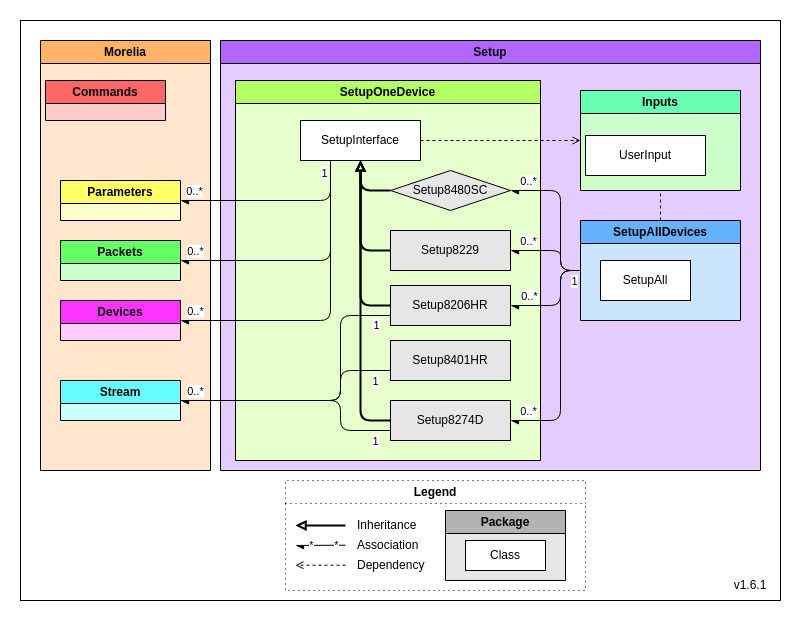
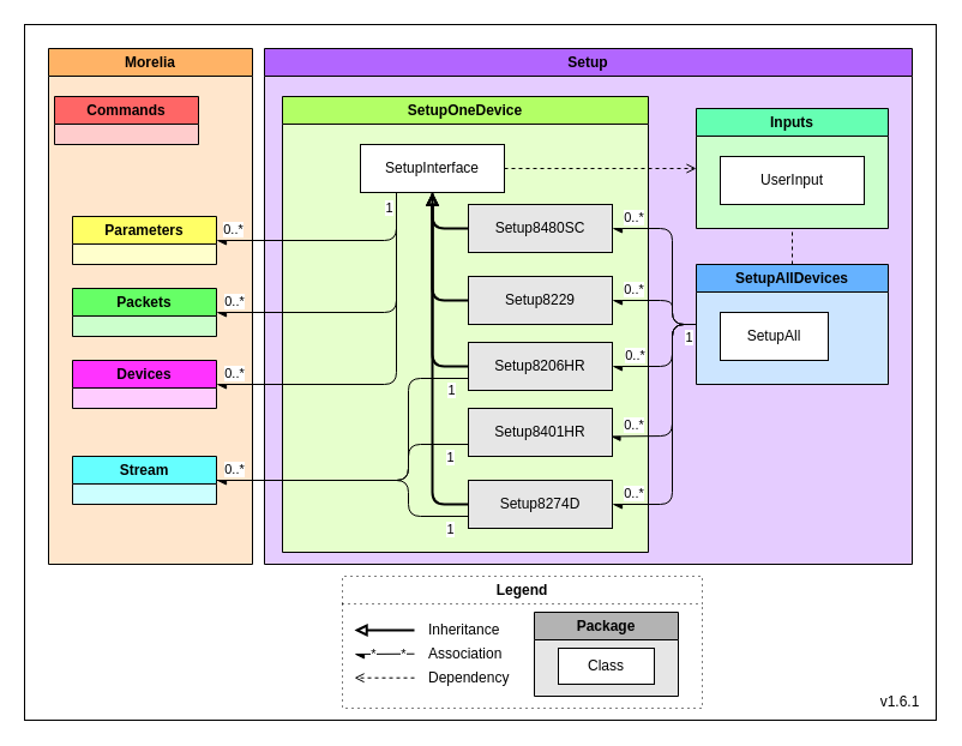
  <mxCell id="0" />
  <mxCell id="1" parent="0" />
  <mxCell id="2" value="" style="rounded=0;whiteSpace=wrap;html=1;" parent="1" vertex="1"><mxGeometry x="20" y="20" width="760" height="580" as="geometry" /></mxCell>
  <mxCell id="3" value="Morelia" style="swimlane;whiteSpace=wrap;html=1;fillColor=#FFB366;swimlaneFillColor=#FFE6CC;" parent="1" vertex="1"><mxGeometry x="40" y="40" width="170" height="430" as="geometry"><mxRectangle x="100" y="250" width="80" height="30" as="alternateBounds" /></mxGeometry></mxCell>
  <mxCell id="4" value="Devices" style="swimlane;whiteSpace=wrap;html=1;fillColor=#FF33FF;swimlaneFillColor=#FFCCFF;" parent="3" vertex="1"><mxGeometry x="20" y="260" width="120" height="40" as="geometry"><mxRectangle x="20" y="100" width="90" height="30" as="alternateBounds" /></mxGeometry></mxCell>
  <mxCell id="5" value="Packets" style="swimlane;whiteSpace=wrap;html=1;fillColor=#66FF66;swimlaneFillColor=#CCFFCC;" parent="3" vertex="1"><mxGeometry x="20" y="200" width="120" height="40" as="geometry"><mxRectangle x="20" y="160" width="90" height="30" as="alternateBounds" /></mxGeometry></mxCell>
  <mxCell id="6" value="Stream" style="swimlane;whiteSpace=wrap;html=1;fillColor=#66FFFF;swimlaneFillColor=#CCFFFF;gradientColor=none;" parent="3" vertex="1"><mxGeometry x="20" y="340" width="120" height="40" as="geometry"><mxRectangle x="20" y="160" width="90" height="30" as="alternateBounds" /></mxGeometry></mxCell>
  <mxCell id="7" value="Commands" style="swimlane;whiteSpace=wrap;html=1;fillColor=#FF6666;swimlaneFillColor=#FFCCCC;" parent="3" vertex="1"><mxGeometry x="5" y="40" width="120" height="40" as="geometry"><mxRectangle x="20" y="160" width="90" height="30" as="alternateBounds" /></mxGeometry></mxCell>
  <mxCell id="8" value="Parameters" style="swimlane;whiteSpace=wrap;html=1;fillColor=#FFFF66;swimlaneFillColor=#FFFFCC;" parent="3" vertex="1"><mxGeometry x="20" y="140" width="120" height="40" as="geometry"><mxRectangle x="20" y="40" width="110" height="30" as="alternateBounds" /></mxGeometry></mxCell>
  <mxCell id="9" value="&lt;b&gt;Legend&lt;/b&gt;" style="swimlane;whiteSpace=wrap;html=1;gradientColor=none;dashed=1;dashPattern=1 4;fontStyle=0" parent="1" vertex="1"><mxGeometry x="285" y="480" width="300" height="110" as="geometry" /></mxCell>
  <mxCell id="10" value="Inheritance" style="text;html=1;strokeColor=none;fillColor=none;align=left;verticalAlign=middle;whiteSpace=wrap;rounded=0;fontStyle=0" parent="9" vertex="1"><mxGeometry x="70" y="35" width="80" height="20" as="geometry" /></mxCell>
  <mxCell id="11" value="" style="endArrow=block;html=1;endFill=0;strokeWidth=2;fontStyle=0" parent="9" edge="1"><mxGeometry width="50" height="50" relative="1" as="geometry"><mxPoint x="60" y="45" as="sourcePoint" /><mxPoint x="10" y="45" as="targetPoint" /></mxGeometry></mxCell>
  <mxCell id="12" value="Association" style="text;html=1;strokeColor=none;fillColor=none;align=left;verticalAlign=middle;whiteSpace=wrap;rounded=0;fontStyle=0" parent="9" vertex="1"><mxGeometry x="70" y="55" width="80" height="20" as="geometry" /></mxCell>
  <mxCell id="13" value="Package" style="swimlane;whiteSpace=wrap;html=1;fillColor=#B3B3B3;swimlaneFillColor=#E6E6E6;" parent="9" vertex="1"><mxGeometry x="160" y="30" width="120" height="70" as="geometry" /></mxCell>
  <mxCell id="14" value="Class" style="rounded=0;whiteSpace=wrap;html=1;" parent="13" vertex="1"><mxGeometry x="20" y="30" width="80" height="30" as="geometry" /></mxCell>
  <mxCell id="15" value="" style="endArrow=open;html=1;endFill=0;dashed=1;fontStyle=0" parent="9" edge="1"><mxGeometry width="50" height="50" relative="1" as="geometry"><mxPoint x="60" y="84.71" as="sourcePoint" /><mxPoint x="10" y="84.71" as="targetPoint" /></mxGeometry></mxCell>
  <mxCell id="16" value="Dependency" style="text;html=1;strokeColor=none;fillColor=none;align=left;verticalAlign=middle;whiteSpace=wrap;rounded=0;fontStyle=0" parent="9" vertex="1"><mxGeometry x="70" y="75" width="80" height="20" as="geometry" /></mxCell>
  <mxCell id="17" value="" style="endArrow=async;html=1;endFill=1;fontStyle=0" parent="9" edge="1"><mxGeometry width="50" height="50" relative="1" as="geometry"><mxPoint x="60" y="64.71" as="sourcePoint" /><mxPoint x="10" y="64.96" as="targetPoint" /></mxGeometry></mxCell>
  <mxCell id="18" value="*" style="edgeLabel;html=1;align=center;verticalAlign=middle;resizable=0;points=[];fontStyle=0" parent="17" vertex="1" connectable="0"><mxGeometry x="0.627" relative="1" as="geometry"><mxPoint x="6" as="offset" /></mxGeometry></mxCell>
  <mxCell id="19" value="*&lt;br&gt;" style="edgeLabel;html=1;align=center;verticalAlign=middle;resizable=0;points=[];fontStyle=0" parent="17" vertex="1" connectable="0"><mxGeometry x="-0.706" relative="1" as="geometry"><mxPoint x="-3" as="offset" /></mxGeometry></mxCell>
  <mxCell id="20" value="v1.6.1" style="text;html=1;strokeColor=none;fillColor=none;align=center;verticalAlign=middle;whiteSpace=wrap;rounded=0;fontStyle=0" parent="1" vertex="1"><mxGeometry x="720" y="570" width="60" height="30" as="geometry" /></mxCell>
  <mxCell id="21" value="Setup" style="swimlane;whiteSpace=wrap;html=1;fillColor=#B266FF;swimlaneFillColor=#E5CCFF;" parent="1" vertex="1"><mxGeometry x="220" y="40" width="540" height="430" as="geometry" /></mxCell>
  <mxCell id="22" value="SetupOneDevice" style="swimlane;whiteSpace=wrap;html=1;fillColor=#B3FF66;swimlaneFillColor=#E6FFCC;" parent="21" vertex="1"><mxGeometry x="15" y="40" width="305" height="380" as="geometry" /></mxCell>
  <mxCell id="23" value="Setup8401HR" style="rounded=0;whiteSpace=wrap;html=1;fontStyle=0;fillColor=#E6E6E6;" parent="22" vertex="1"><mxGeometry x="155" y="260" width="120" height="40" as="geometry" /></mxCell>
- <mxCell id="24" value="&lt;span&gt;Setup8480SC&lt;/span&gt;" style="rhombus;whiteSpace=wrap;html=1;fontStyle=0;fillColor=#E6E6E6;" parent="22" vertex="1"><mxGeometry x="155" y="90" width="120" height="40" as="geometry" /></mxCell>
+ <mxCell id="24" value="&lt;span&gt;Setup8480SC&lt;/span&gt;" style="rounded=0;whiteSpace=wrap;html=1;fontStyle=0;fillColor=#E6E6E6;" parent="22" vertex="1"><mxGeometry x="155" y="90" width="120" height="40" as="geometry" /></mxCell>
  <mxCell id="25" value="SetupInterface" style="rounded=0;whiteSpace=wrap;html=1;fontStyle=0" parent="22" vertex="1"><mxGeometry x="65" y="40" width="120" height="40" as="geometry" /></mxCell>
  <mxCell id="26" value="Setup8229" style="rounded=0;whiteSpace=wrap;html=1;fontStyle=0;fillColor=#E6E6E6;" parent="22" vertex="1"><mxGeometry x="155" y="150" width="120" height="40" as="geometry" /></mxCell>
  <mxCell id="27" value="Setup8206HR" style="rounded=0;whiteSpace=wrap;html=1;fontStyle=0;fillColor=#E6E6E6;" parent="22" vertex="1"><mxGeometry x="155" y="205" width="120" height="40" as="geometry" /></mxCell>
  <mxCell id="28" value="Setup8274D" style="rounded=0;whiteSpace=wrap;html=1;fontStyle=0;fillColor=#E6E6E6;" parent="22" vertex="1"><mxGeometry x="155" y="320" width="120" height="40" as="geometry" /></mxCell>
  <mxCell id="29" value="" style="endArrow=block;html=1;endFill=0;strokeWidth=2;fontStyle=0;exitX=0;exitY=0.5;exitDx=0;exitDy=0;rounded=1;" parent="22" source="28" target="25" edge="1"><mxGeometry width="50" height="50" relative="1" as="geometry"><mxPoint x="135" y="260" as="sourcePoint" /><mxPoint x="135" y="90" as="targetPoint" /><Array as="points"><mxPoint x="125" y="340" /></Array></mxGeometry></mxCell>
  <mxCell id="30" value="" style="endArrow=block;html=1;endFill=0;strokeWidth=2;fontStyle=0" parent="22" source="27" target="25" edge="1"><mxGeometry width="50" height="50" relative="1" as="geometry"><mxPoint x="155" y="220" as="sourcePoint" /><mxPoint x="125" y="190" as="targetPoint" /><Array as="points"><mxPoint x="125" y="225" /></Array></mxGeometry></mxCell>
  <mxCell id="31" value="" style="endArrow=block;html=1;endFill=0;strokeWidth=2;fontStyle=0" parent="22" source="26" target="25" edge="1"><mxGeometry width="50" height="50" relative="1" as="geometry"><mxPoint x="155" y="170" as="sourcePoint" /><mxPoint x="125" y="140" as="targetPoint" /><Array as="points"><mxPoint x="125" y="170" /></Array></mxGeometry></mxCell>
- <mxCell id="32" value="" style="endArrow=block;html=1;endFill=0;strokeWidth=2;fontStyle=0" parent="22" source="24" target="25" edge="1"><mxGeometry width="50" height="50" relative="1" as="geometry"><mxPoint x="155" y="120" as="sourcePoint" /><mxPoint x="125" y="90" as="targetPoint" /><Array as="points"><mxPoint x="125" y="110" /></Array></mxGeometry></mxCell>
+ <mxCell id="32" value="" style="endArrow=none;html=1;endFill=0;strokeWidth=2;fontStyle=0;" parent="22" source="24" target="25" edge="1"><mxGeometry width="50" height="50" relative="1" as="geometry"><mxPoint x="155" y="120" as="sourcePoint" /><mxPoint x="125" y="90" as="targetPoint" /><Array as="points"><mxPoint x="125" y="110" /></Array></mxGeometry></mxCell>
  <mxCell id="33" value="Inputs" style="swimlane;whiteSpace=wrap;html=1;fillColor=#66FFB3;swimlaneFillColor=#CCFFCC;" parent="21" vertex="1"><mxGeometry x="360" y="50" width="160" height="100" as="geometry" /></mxCell>
- <mxCell id="34" value="UserInput" style="rounded=0;whiteSpace=wrap;html=1;fontStyle=0" parent="33" vertex="1"><mxGeometry x="5" y="45" width="120" height="40" as="geometry" /></mxCell>
+ <mxCell id="34" value="UserInput" style="rounded=0;whiteSpace=wrap;html=1;fontStyle=0" parent="33" vertex="1"><mxGeometry x="20" y="40" width="120" height="40" as="geometry" /></mxCell>
  <mxCell id="35" value="" style="endArrow=open;html=1;endFill=0;dashed=1;fontStyle=0;exitX=1;exitY=0.5;exitDx=0;exitDy=0;" parent="21" source="25" target="33" edge="1"><mxGeometry width="50" height="50" relative="1" as="geometry"><mxPoint x="574" y="125.22" as="sourcePoint" /><mxPoint x="425" y="270" as="targetPoint" /></mxGeometry></mxCell>
  <mxCell id="36" value="SetupAllDevices" style="swimlane;whiteSpace=wrap;html=1;fillColor=#66B2FF;swimlaneFillColor=#CCE5FF;" parent="21" vertex="1"><mxGeometry x="360" y="180" width="160" height="100" as="geometry" /></mxCell>
  <mxCell id="37" value="SetupAll" style="rounded=0;whiteSpace=wrap;html=1;fontStyle=0" parent="36" vertex="1"><mxGeometry x="20" y="40" width="90" height="40" as="geometry" /></mxCell>
  <mxCell id="38" value="" style="endArrow=none;html=1;endFill=0;dashed=1;fontStyle=0;" parent="21" source="36" target="33" edge="1"><mxGeometry width="50" height="50" relative="1" as="geometry"><mxPoint x="264" y="430" as="sourcePoint" /><mxPoint x="455" y="140" as="targetPoint" /></mxGeometry></mxCell>
  <mxCell id="39" value="" style="endArrow=async;html=1;endFill=1;fontStyle=0;entryX=1;entryY=0.5;entryDx=0;entryDy=0;exitX=0;exitY=0.5;exitDx=0;exitDy=0;" parent="21" source="36" target="24" edge="1"><mxGeometry width="50" height="50" relative="1" as="geometry"><mxPoint x="175" y="250" as="sourcePoint" /><mxPoint x="1286" y="136" as="targetPoint" /><Array as="points"><mxPoint x="340" y="230" /><mxPoint x="340" y="150" /></Array></mxGeometry></mxCell>
  <mxCell id="40" value="0..*" style="edgeLabel;html=1;align=center;verticalAlign=middle;resizable=0;points=[];fontStyle=0" parent="39" vertex="1" connectable="0"><mxGeometry x="0.627" relative="1" as="geometry"><mxPoint x="-11" y="-10" as="offset" /></mxGeometry></mxCell>
  <mxCell id="41" value="" style="endArrow=async;html=1;endFill=1;fontStyle=0;entryX=1;entryY=0.5;entryDx=0;entryDy=0;exitX=0;exitY=0.5;exitDx=0;exitDy=0;" parent="21" source="36" target="28" edge="1"><mxGeometry width="50" height="50" relative="1" as="geometry"><mxPoint x="385" y="313" as="sourcePoint" /><mxPoint x="205" y="318" as="targetPoint" /><Array as="points"><mxPoint x="340" y="230" /><mxPoint x="340" y="380" /></Array></mxGeometry></mxCell>
  <mxCell id="42" value="0..*" style="edgeLabel;html=1;align=center;verticalAlign=middle;resizable=0;points=[];fontStyle=0" parent="41" vertex="1" connectable="0"><mxGeometry x="0.627" relative="1" as="geometry"><mxPoint x="-24" y="-10" as="offset" /></mxGeometry></mxCell>
  <mxCell id="43" value="1" style="edgeLabel;html=1;align=center;verticalAlign=middle;resizable=0;points=[];fontStyle=0" parent="41" vertex="1" connectable="0"><mxGeometry x="-0.706" relative="1" as="geometry"><mxPoint x="13" y="-2" as="offset" /></mxGeometry></mxCell>
+ <mxCell id="44" value="" style="endArrow=async;html=1;endFill=1;fontStyle=0;entryX=0.987;entryY=0.586;entryDx=0;entryDy=0;exitX=0;exitY=0.5;exitDx=0;exitDy=0;entryPerimeter=0;" parent="21" source="36" target="23" edge="1"><mxGeometry width="50" height="50" relative="1" as="geometry"><mxPoint x="385" y="225" as="sourcePoint" /><mxPoint x="300" y="160" as="targetPoint" /><Array as="points"><mxPoint x="340" y="230" /><mxPoint x="340" y="323" /></Array></mxGeometry></mxCell>
+ <mxCell id="45" value="0..*" style="edgeLabel;html=1;align=center;verticalAlign=middle;resizable=0;points=[];fontStyle=0" parent="44" vertex="1" connectable="0"><mxGeometry x="0.627" relative="1" as="geometry"><mxPoint x="-12" y="-10" as="offset" /></mxGeometry></mxCell>
  <mxCell id="46" value="" style="endArrow=async;html=1;endFill=1;fontStyle=0;entryX=1;entryY=0.5;entryDx=0;entryDy=0;exitX=0;exitY=0.5;exitDx=0;exitDy=0;" parent="21" source="36" target="27" edge="1"><mxGeometry width="50" height="50" relative="1" as="geometry"><mxPoint x="385" y="225" as="sourcePoint" /><mxPoint x="298" y="333" as="targetPoint" /><Array as="points"><mxPoint x="340" y="230" /><mxPoint x="340" y="265" /></Array></mxGeometry></mxCell>
  <mxCell id="47" value="0..*" style="edgeLabel;html=1;align=center;verticalAlign=middle;resizable=0;points=[];fontStyle=0" parent="46" vertex="1" connectable="0"><mxGeometry x="0.627" relative="1" as="geometry"><mxPoint x="-2" y="-10" as="offset" /></mxGeometry></mxCell>
  <mxCell id="48" value="" style="endArrow=async;html=1;endFill=1;fontStyle=0;exitX=0;exitY=0.5;exitDx=0;exitDy=0;entryX=1;entryY=0.5;entryDx=0;entryDy=0;" parent="21" source="36" target="26" edge="1"><mxGeometry width="50" height="50" relative="1" as="geometry"><mxPoint x="385" y="225" as="sourcePoint" /><mxPoint x="300" y="275" as="targetPoint" /><Array as="points"><mxPoint x="340" y="230" /><mxPoint x="340" y="210" /></Array></mxGeometry></mxCell>
  <mxCell id="49" value="0..*" style="edgeLabel;html=1;align=center;verticalAlign=middle;resizable=0;points=[];fontStyle=0" parent="48" vertex="1" connectable="0"><mxGeometry x="0.627" relative="1" as="geometry"><mxPoint y="-10" as="offset" /></mxGeometry></mxCell>
  <mxCell id="50" value="" style="endArrow=async;html=1;endFill=1;fontStyle=0;exitX=0.25;exitY=1;exitDx=0;exitDy=0;" parent="1" source="25" edge="1"><mxGeometry width="50" height="50" relative="1" as="geometry"><mxPoint x="485" y="153" as="sourcePoint" /><mxPoint x="180" y="320" as="targetPoint" /><Array as="points"><mxPoint x="330" y="320" /></Array></mxGeometry></mxCell>
  <mxCell id="51" value="0..*" style="edgeLabel;html=1;align=center;verticalAlign=middle;resizable=0;points=[];fontStyle=0" parent="50" vertex="1" connectable="0"><mxGeometry x="0.627" relative="1" as="geometry"><mxPoint x="-44" y="-10" as="offset" /></mxGeometry></mxCell>
  <mxCell id="52" value="1" style="edgeLabel;html=1;align=center;verticalAlign=middle;resizable=0;points=[];fontStyle=0" parent="50" vertex="1" connectable="0"><mxGeometry x="-0.706" relative="1" as="geometry"><mxPoint x="-7" y="-34" as="offset" /></mxGeometry></mxCell>
  <mxCell id="53" value="" style="endArrow=async;html=1;endFill=1;fontStyle=0;exitX=0;exitY=0.75;exitDx=0;exitDy=0;entryX=1;entryY=0.5;entryDx=0;entryDy=0;" parent="1" source="27" target="6" edge="1"><mxGeometry width="50" height="50" relative="1" as="geometry"><mxPoint x="380" y="285" as="sourcePoint" /><mxPoint x="185" y="244" as="targetPoint" /><Array as="points"><mxPoint x="340" y="315" /><mxPoint x="340" y="400" /></Array></mxGeometry></mxCell>
  <mxCell id="54" value="0..*" style="edgeLabel;html=1;align=center;verticalAlign=middle;resizable=0;points=[];fontStyle=0" parent="53" vertex="1" connectable="0"><mxGeometry x="0.627" relative="1" as="geometry"><mxPoint x="-41" y="-10" as="offset" /></mxGeometry></mxCell>
  <mxCell id="55" value="1" style="edgeLabel;html=1;align=center;verticalAlign=middle;resizable=0;points=[];fontStyle=0" parent="53" vertex="1" connectable="0"><mxGeometry x="-0.706" relative="1" as="geometry"><mxPoint x="28" y="9" as="offset" /></mxGeometry></mxCell>
  <mxCell id="56" value="" style="endArrow=none;html=1;endFill=0;fontStyle=0;exitX=0;exitY=0.75;exitDx=0;exitDy=0;entryX=1;entryY=0.5;entryDx=0;entryDy=0;" parent="1" source="23" target="6" edge="1"><mxGeometry width="50" height="50" relative="1" as="geometry"><mxPoint x="390" y="510" as="sourcePoint" /><mxPoint x="330" y="380" as="targetPoint" /><Array as="points"><mxPoint x="340" y="370" /><mxPoint x="340" y="400" /></Array></mxGeometry></mxCell>
  <mxCell id="57" value="1" style="edgeLabel;html=1;align=center;verticalAlign=middle;resizable=0;points=[];fontStyle=0" parent="56" vertex="1" connectable="0"><mxGeometry x="-0.706" relative="1" as="geometry"><mxPoint x="19" y="10" as="offset" /></mxGeometry></mxCell>
  <mxCell id="58" value="" style="endArrow=async;html=1;endFill=1;fontStyle=0;entryX=1;entryY=0.5;entryDx=0;entryDy=0;exitX=0.25;exitY=1;exitDx=0;exitDy=0;" parent="1" source="25" target="5" edge="1"><mxGeometry width="50" height="50" relative="1" as="geometry"><mxPoint x="320" y="230" as="sourcePoint" /><mxPoint x="190" y="330" as="targetPoint" /><Array as="points"><mxPoint x="330" y="260" /></Array></mxGeometry></mxCell>
  <mxCell id="59" value="0..*" style="edgeLabel;html=1;align=center;verticalAlign=middle;resizable=0;points=[];fontStyle=0" parent="58" vertex="1" connectable="0"><mxGeometry x="0.627" relative="1" as="geometry"><mxPoint x="-33" y="-10" as="offset" /></mxGeometry></mxCell>
  <mxCell id="60" value="" style="endArrow=none;html=1;endFill=0;fontStyle=0;exitX=0;exitY=0.75;exitDx=0;exitDy=0;entryX=1;entryY=0.5;entryDx=0;entryDy=0;" parent="1" source="28" target="6" edge="1"><mxGeometry width="50" height="50" relative="1" as="geometry"><mxPoint x="390" y="380" as="sourcePoint" /><mxPoint x="330" y="390" as="targetPoint" /><Array as="points"><mxPoint x="340" y="430" /><mxPoint x="340" y="400" /></Array></mxGeometry></mxCell>
  <mxCell id="61" value="1" style="edgeLabel;html=1;align=center;verticalAlign=middle;resizable=0;points=[];fontStyle=0" parent="60" vertex="1" connectable="0"><mxGeometry x="-0.706" relative="1" as="geometry"><mxPoint x="19" y="10" as="offset" /></mxGeometry></mxCell>
  <mxCell id="62" value="" style="endArrow=async;html=1;endFill=1;fontStyle=0;exitX=0.25;exitY=1;exitDx=0;exitDy=0;" parent="1" source="25" target="8" edge="1"><mxGeometry width="50" height="50" relative="1" as="geometry"><mxPoint x="325" y="180" as="sourcePoint" /><mxPoint x="185" y="193" as="targetPoint" /><Array as="points"><mxPoint x="330" y="200" /></Array></mxGeometry></mxCell>
  <mxCell id="63" value="0..*" style="edgeLabel;html=1;align=center;verticalAlign=middle;resizable=0;points=[];fontStyle=0" parent="62" vertex="1" connectable="0"><mxGeometry x="0.627" relative="1" as="geometry"><mxPoint x="-22" y="-10" as="offset" /></mxGeometry></mxCell>
